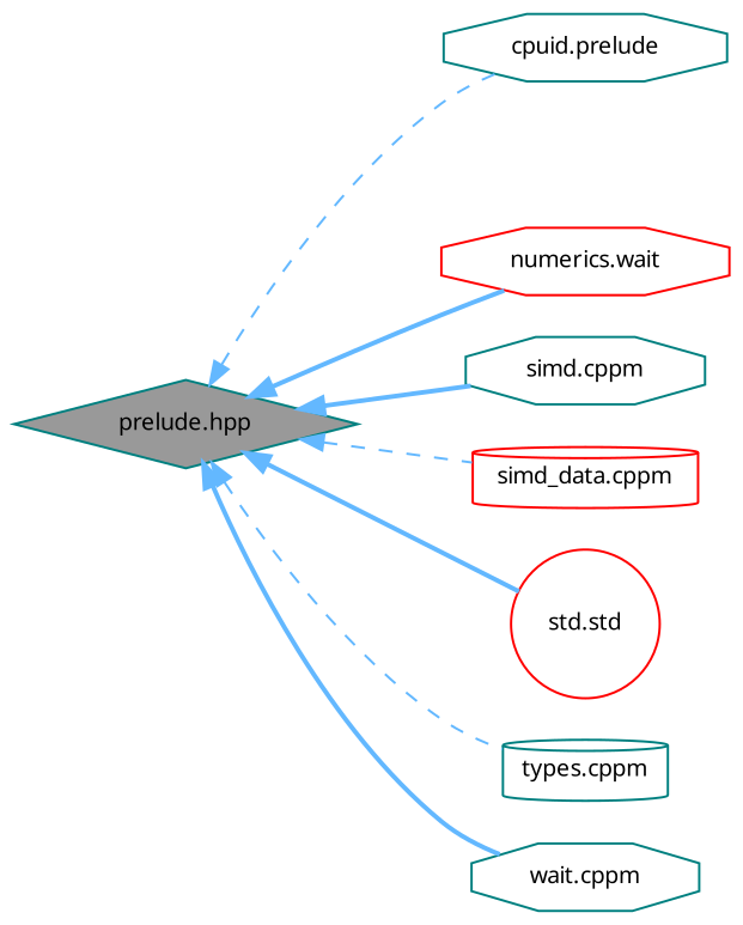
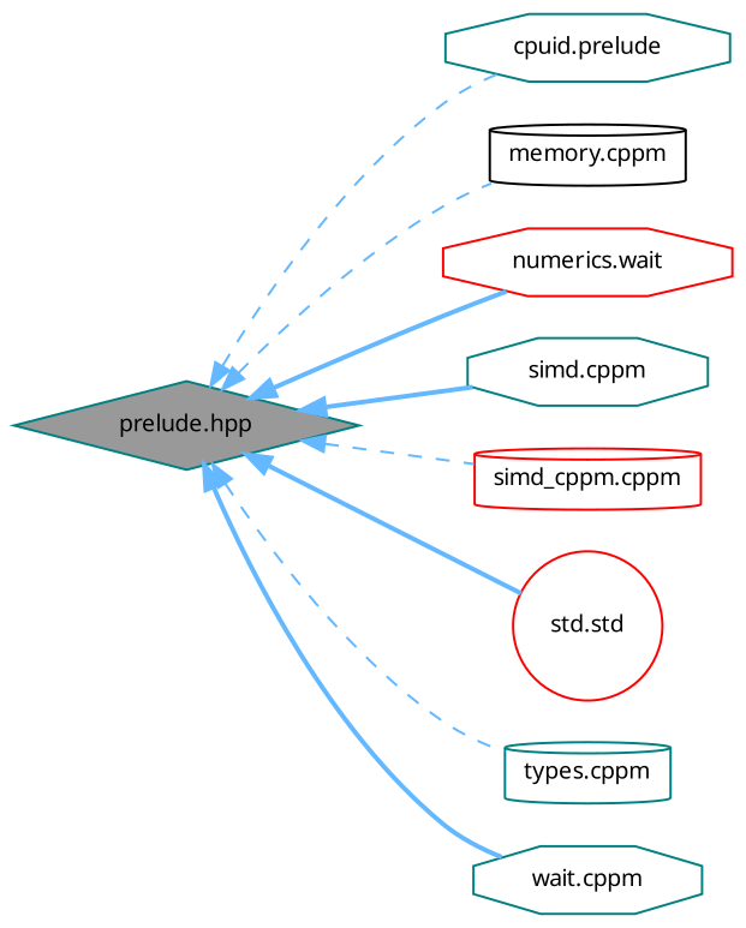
  digraph {
    fontname="Noto Sans"
    rankdir=LR
    node [color=teal fillcolor=white fontname="Noto Sans" fontsize=10 shape=octagon style=filled]
    edge [color=steelblue1 dir=back fontname="Noto Sans" fontsize=10 labelfontname=Helvetica labelfontsize=10 style=dashed]
    n1 [fillcolor=grey60 fontcolor=black height=0.2 label="prelude.hpp" shape=diamond width=0.4]
    n2 [height=0.2 label="cpuid.prelude" width=0.4]
+   n3 [color=black height=0.2 label="memory.cppm" shape=cylinder width=0.4]
    n4 [color=red height=0.2 label="numerics.wait" width=0.4]
    n5 [height=0.2 label="simd.cppm" width=0.4]
-   n6 [color=red height=0.2 label="simd_data.cppm" shape=cylinder width=0.4]
+   n6 [color=red height=0.2 label="simd_cppm.cppm" shape=cylinder width=0.4]
    n7 [color=red height=0.2 label="std.std" shape=circle width=0.4]
    n8 [height=0.2 label="types.cppm" shape=cylinder width=0.4]
    n9 [height=0.2 label="wait.cppm" width=0.4]
    n1 -> n2
+   n1 -> n3
    n1 -> n4 [style=bold]
    n1 -> n5 [style=bold]
    n1 -> n6
    n1 -> n7 [style=bold]
    n1 -> n8
    n1 -> n9 [style=bold]
  }
